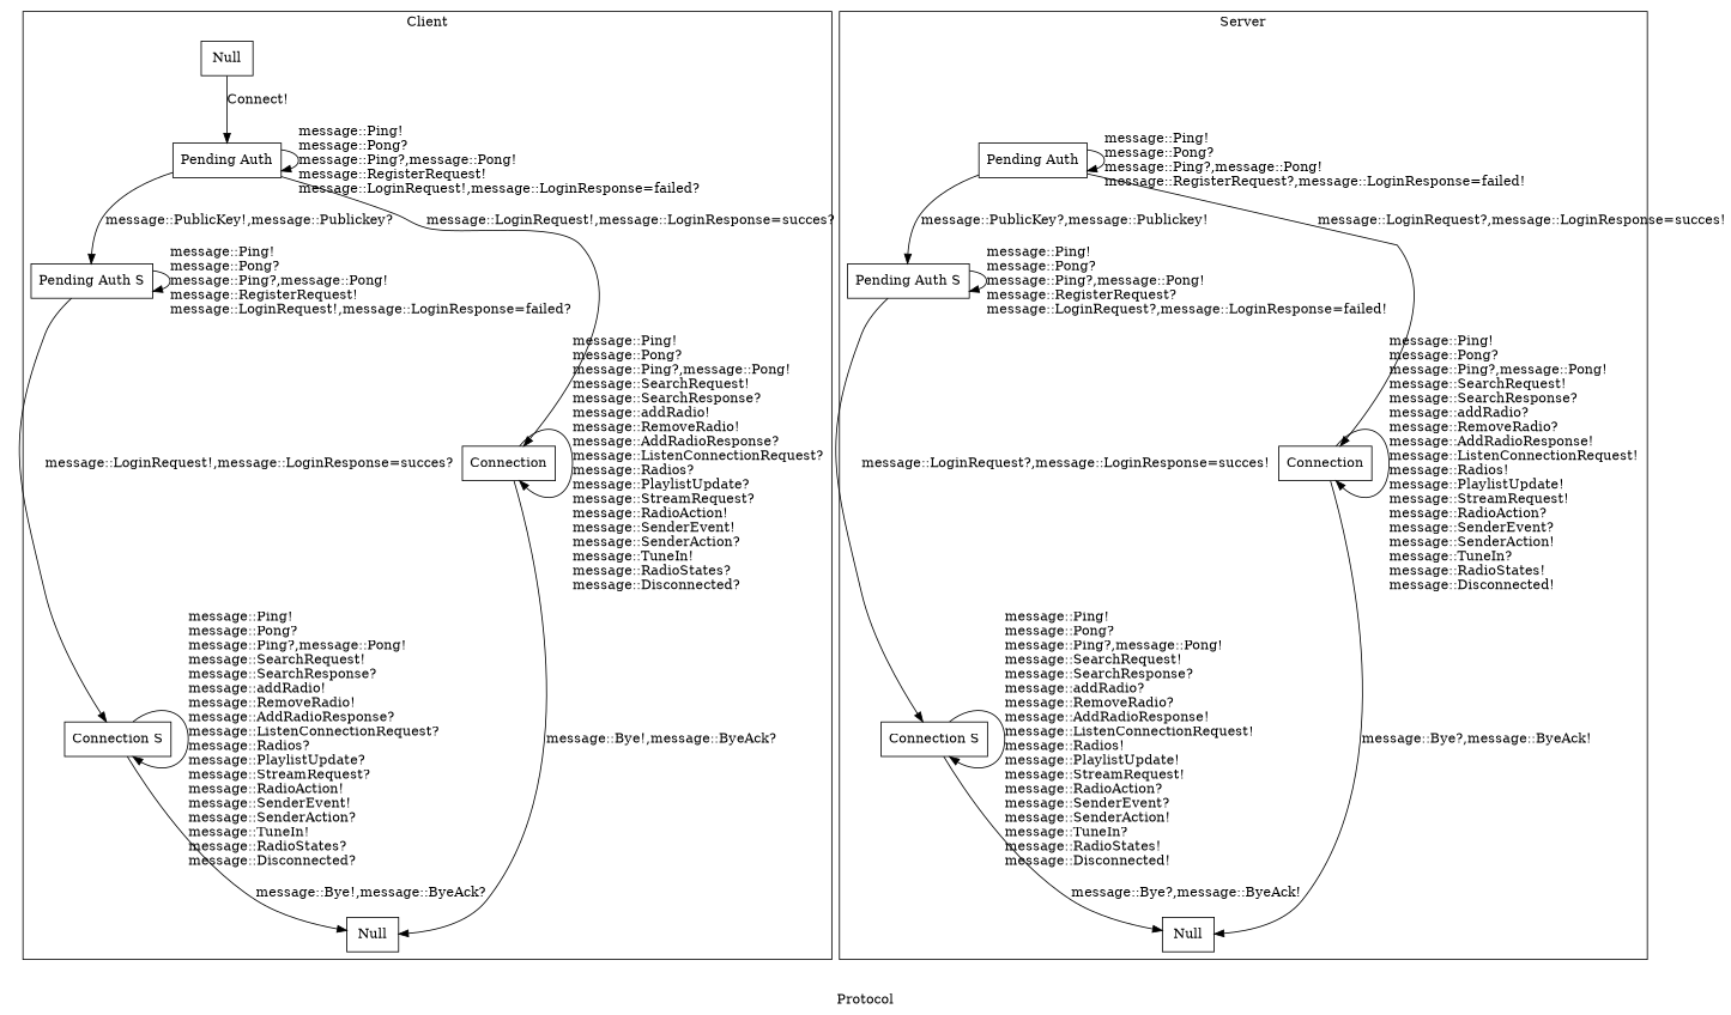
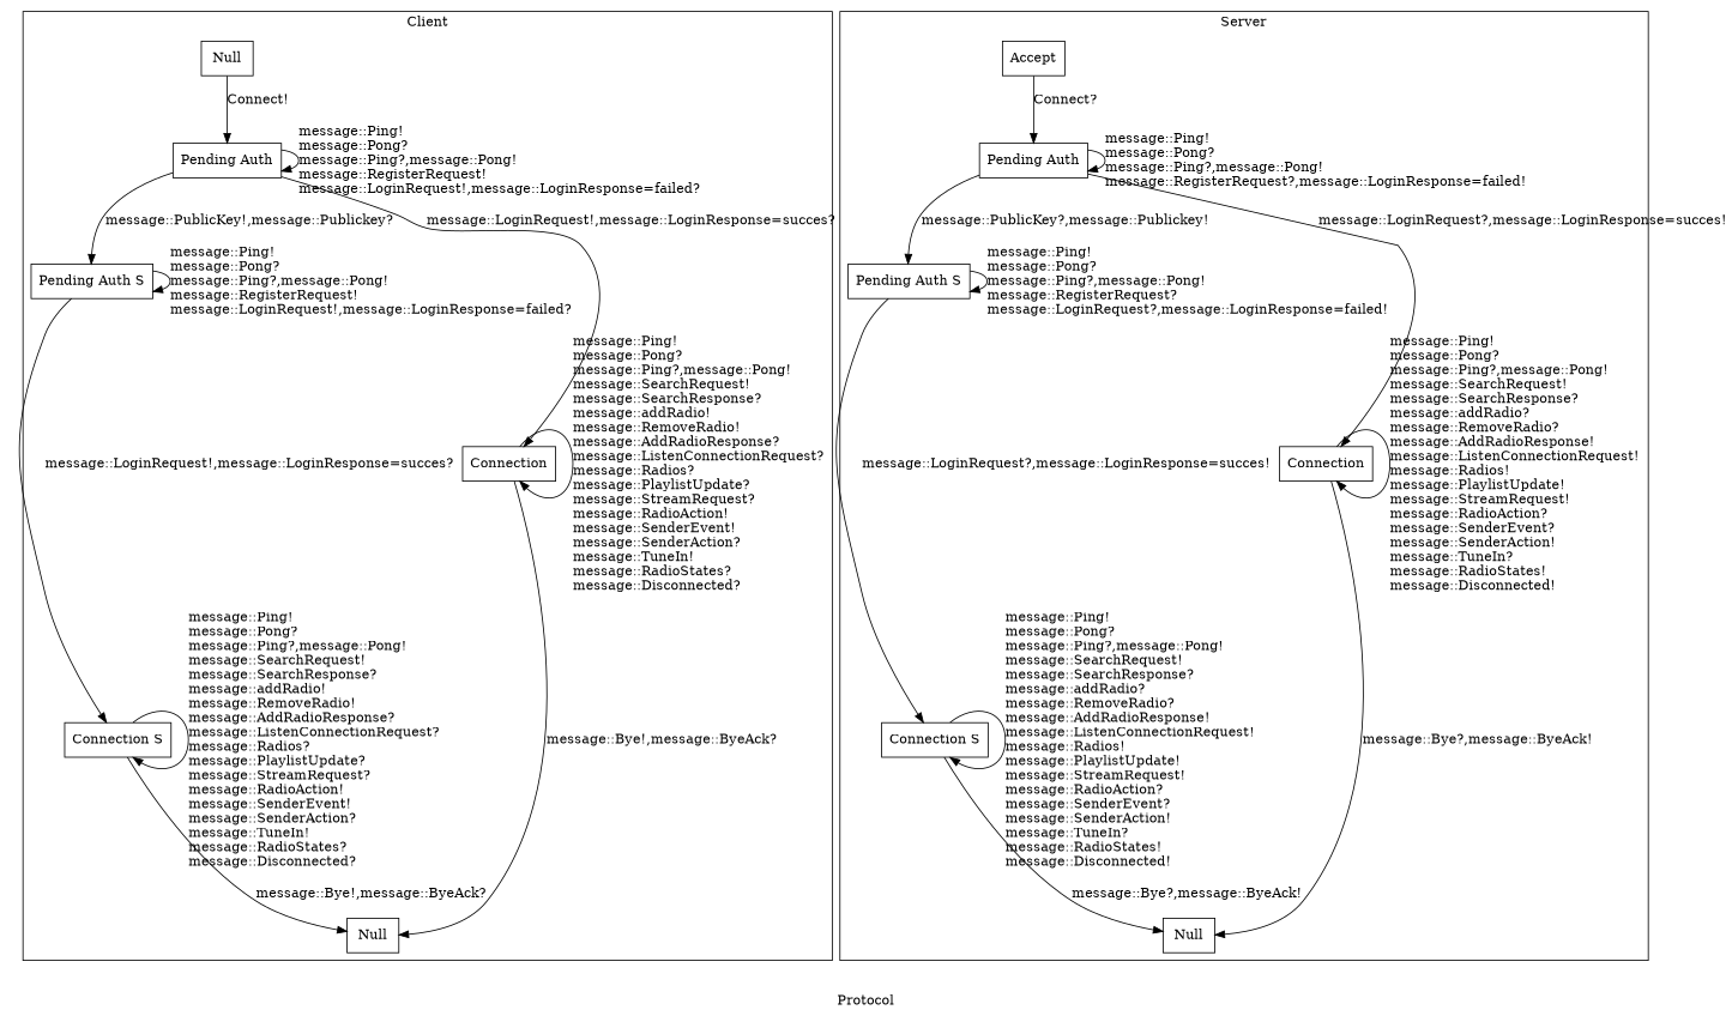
  digraph {
    label=Protocol
    node [shape=box]
    n1 [label=Null]
    n2 [label="Pending Auth"]
    n3 [label="Pending Auth S"]
    n4 [label=Connection]
    n5 [label="Connection S"]
    n6 [label=Null]
    n7 [label=Null]
+   n8 [label=Accept]
    n9 [label="Pending Auth"]
    n10 [label="Pending Auth S"]
    n11 [label=Connection]
    n12 [label="Connection S"]
    subgraph cluster_1 {
      label=Client
      n1
      n2
      n3
      n4
      n5
      n6
    }
    subgraph cluster_2 {
      label=Server
      n7
+     n8
      n9
      n10
      n11
      n12
    }
    n1 -> n2 [label="Connect!"]
    n2 -> n2 [label="message::Ping!\lmessage::Pong?\lmessage::Ping?,message::Pong!\lmessage::RegisterRequest!\lmessage::LoginRequest!,message::LoginResponse=failed?\l"]
    n2 -> n3 [label="message::PublicKey!,message::Publickey?"]
    n2 -> n4 [label="message::LoginRequest!,message::LoginResponse=succes?"]
    n3 -> n3 [label="message::Ping!\lmessage::Pong?\lmessage::Ping?,message::Pong!\lmessage::RegisterRequest!\lmessage::LoginRequest!,message::LoginResponse=failed?\l"]
    n3 -> n5 [label="message::LoginRequest!,message::LoginResponse=succes?"]
    n4 -> n4 [label="message::Ping!\lmessage::Pong?\lmessage::Ping?,message::Pong!\lmessage::SearchRequest!\lmessage::SearchResponse?\lmessage::addRadio!\lmessage::RemoveRadio!\lmessage::AddRadioResponse?\lmessage::ListenConnectionRequest?\lmessage::Radios?\lmessage::PlaylistUpdate?\lmessage::StreamRequest?\lmessage::RadioAction!\lmessage::SenderEvent!\lmessage::SenderAction?\lmessage::TuneIn!\lmessage::RadioStates?\lmessage::Disconnected?\l"]
    n4 -> n6 [label="message::Bye!,message::ByeAck?"]
    n5 -> n5 [label="message::Ping!\lmessage::Pong?\lmessage::Ping?,message::Pong!\lmessage::SearchRequest!\lmessage::SearchResponse?\lmessage::addRadio!\lmessage::RemoveRadio!\lmessage::AddRadioResponse?\lmessage::ListenConnectionRequest?\lmessage::Radios?\lmessage::PlaylistUpdate?\lmessage::StreamRequest?\lmessage::RadioAction!\lmessage::SenderEvent!\lmessage::SenderAction?\lmessage::TuneIn!\lmessage::RadioStates?\lmessage::Disconnected?\l"]
    n5 -> n6 [label="message::Bye!,message::ByeAck?"]
+   n8 -> n9 [label="Connect?"]
    n9 -> n9 [label="message::Ping!\lmessage::Pong?\lmessage::Ping?,message::Pong!\lmessage::RegisterRequest?,message::LoginResponse=failed!\l"]
    n9 -> n10 [label="message::PublicKey?,message::Publickey!"]
    n9 -> n11 [label="message::LoginRequest?,message::LoginResponse=succes!"]
    n10 -> n10 [label="message::Ping!\lmessage::Pong?\lmessage::Ping?,message::Pong!\lmessage::RegisterRequest?\lmessage::LoginRequest?,message::LoginResponse=failed!\l"]
    n10 -> n12 [label="message::LoginRequest?,message::LoginResponse=succes!"]
    n11 -> n7 [label="message::Bye?,message::ByeAck!"]
    n11 -> n11 [label="message::Ping!\lmessage::Pong?\lmessage::Ping?,message::Pong!\lmessage::SearchRequest!\lmessage::SearchResponse?\lmessage::addRadio?\lmessage::RemoveRadio?\lmessage::AddRadioResponse!\lmessage::ListenConnectionRequest!\lmessage::Radios!\lmessage::PlaylistUpdate!\lmessage::StreamRequest!\lmessage::RadioAction?\lmessage::SenderEvent?\lmessage::SenderAction!\lmessage::TuneIn?\lmessage::RadioStates!\lmessage::Disconnected!\l"]
    n12 -> n7 [label="message::Bye?,message::ByeAck!"]
    n12 -> n12 [label="message::Ping!\lmessage::Pong?\lmessage::Ping?,message::Pong!\lmessage::SearchRequest!\lmessage::SearchResponse?\lmessage::addRadio?\lmessage::RemoveRadio?\lmessage::AddRadioResponse!\lmessage::ListenConnectionRequest!\lmessage::Radios!\lmessage::PlaylistUpdate!\lmessage::StreamRequest!\lmessage::RadioAction?\lmessage::SenderEvent?\lmessage::SenderAction!\lmessage::TuneIn?\lmessage::RadioStates!\lmessage::Disconnected!\l"]
  }
